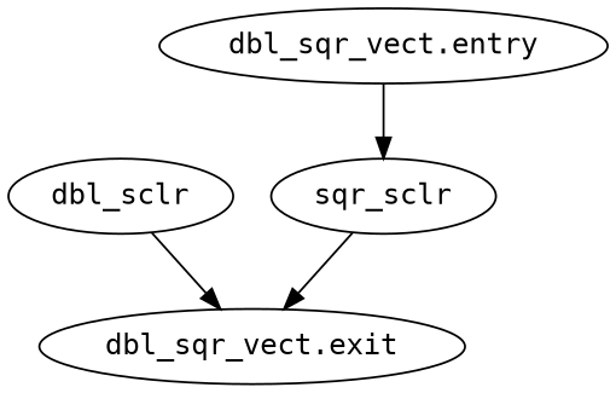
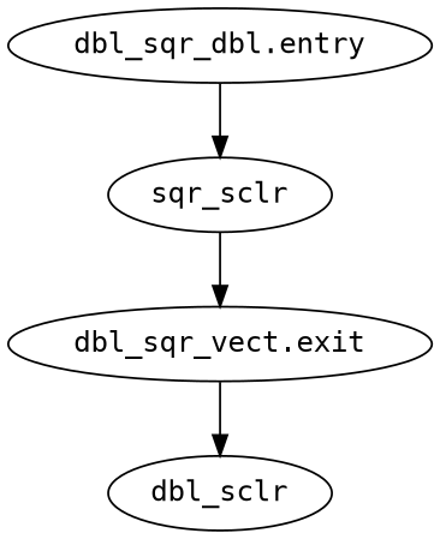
  strict digraph {
    fontname="DejaVu Sans Mono"
    node [fontname="DejaVu Sans Mono"]
    edge [fontname="DejaVu Sans Mono"]
    sqr_sclr
    "dbl_sqr_vect.exit"
    dbl_sclr
-   "dbl_sqr_vect.entry"
+   "dbl_sqr_vect.entry" [label="dbl_sqr_dbl.entry"]
    sqr_sclr -> "dbl_sqr_vect.exit"
-   dbl_sclr -> "dbl_sqr_vect.exit"
+   "dbl_sqr_vect.exit" -> dbl_sclr
    "dbl_sqr_vect.entry" -> sqr_sclr
  }
